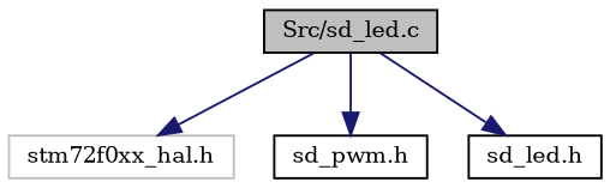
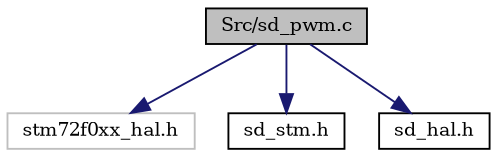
  digraph {
    fontname="DejaVu Serif"
    node [color=black fillcolor=white fontname="DejaVu Serif" fontsize=10 shape=record style=filled]
    edge [color=midnightblue fontname="DejaVu Serif" fontsize=10 labelfontname=Helvetica labelfontsize=10 style=solid]
-   n1 [fillcolor=grey75 fontcolor=black height=0.2 label="Src/sd_led.c" width=0.4]
+   n1 [fillcolor=grey75 fontcolor=black height=0.2 label="Src/sd_pwm.c" width=0.4]
    n2 [color=grey75 height=0.2 label="stm72f0xx_hal.h" width=0.4]
-   n3 [height=0.2 label="sd_pwm.h" width=0.4]
-   n4 [height=0.2 label="sd_led.h" width=0.4]
+   n3 [height=0.2 label="sd_stm.h" width=0.4]
+   n4 [height=0.2 label="sd_hal.h" width=0.4]
    n1 -> n2
    n1 -> n3
    n1 -> n4
  }
